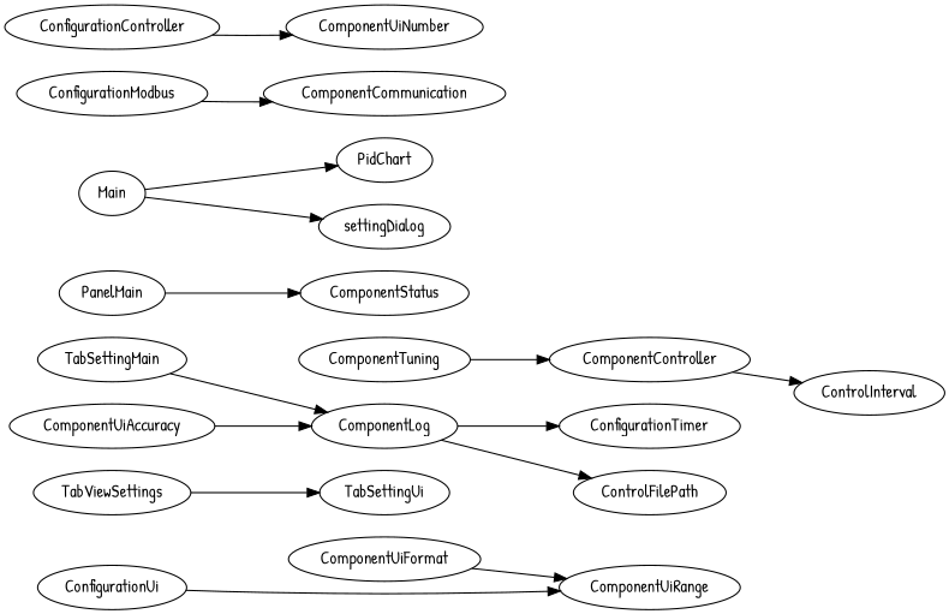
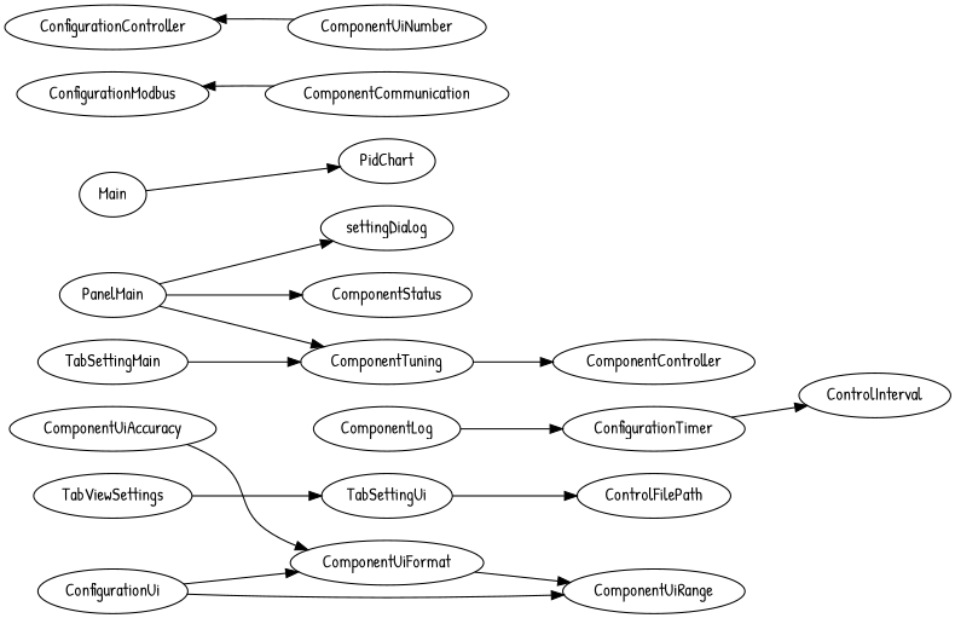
  digraph {
    fontname="Patrick Hand"
    rankdir=LR
    node [fontname="Patrick Hand"]
    edge [fontname="Patrick Hand"]
    Main
    PidChart
    PanelMain
    ComponentTuning
    ComponentStatus
    settingDialog
    ComponentController
    TabViewSettings
    TabSettingUi
    TabSettingMain
    ComponentLog
    ConfigurationModbus
    ComponentCommunication
    ConfigurationController
    ComponentUiNumber
    ConfigurationTimer
    ControlInterval
    ControlFilePath
    ConfigurationUi
    ComponentUiFormat
    ComponentUiRange
    ComponentUiAccuracy
    Main -> PidChart
+   PanelMain -> ComponentTuning
    PanelMain -> ComponentStatus
-   Main -> settingDialog
+   PanelMain -> settingDialog
    ComponentTuning -> ComponentController
    TabViewSettings -> TabSettingUi
-   TabSettingMain -> ComponentLog
+   TabSettingMain -> ComponentTuning
    ComponentLog -> ConfigurationTimer
-   ComponentLog -> ControlFilePath
-   ConfigurationModbus -> ComponentCommunication
-   ConfigurationController -> ComponentUiNumber
-   ComponentController -> ControlInterval
+   TabSettingUi -> ControlFilePath
+   ComponentCommunication -> ConfigurationModbus
+   ComponentUiNumber -> ConfigurationController
+   ConfigurationTimer -> ControlInterval
+   ConfigurationUi -> ComponentUiFormat
    ConfigurationUi -> ComponentUiRange
    ComponentUiFormat -> ComponentUiRange
-   ComponentUiAccuracy -> ComponentLog
+   ComponentUiAccuracy -> ComponentUiFormat
  }
